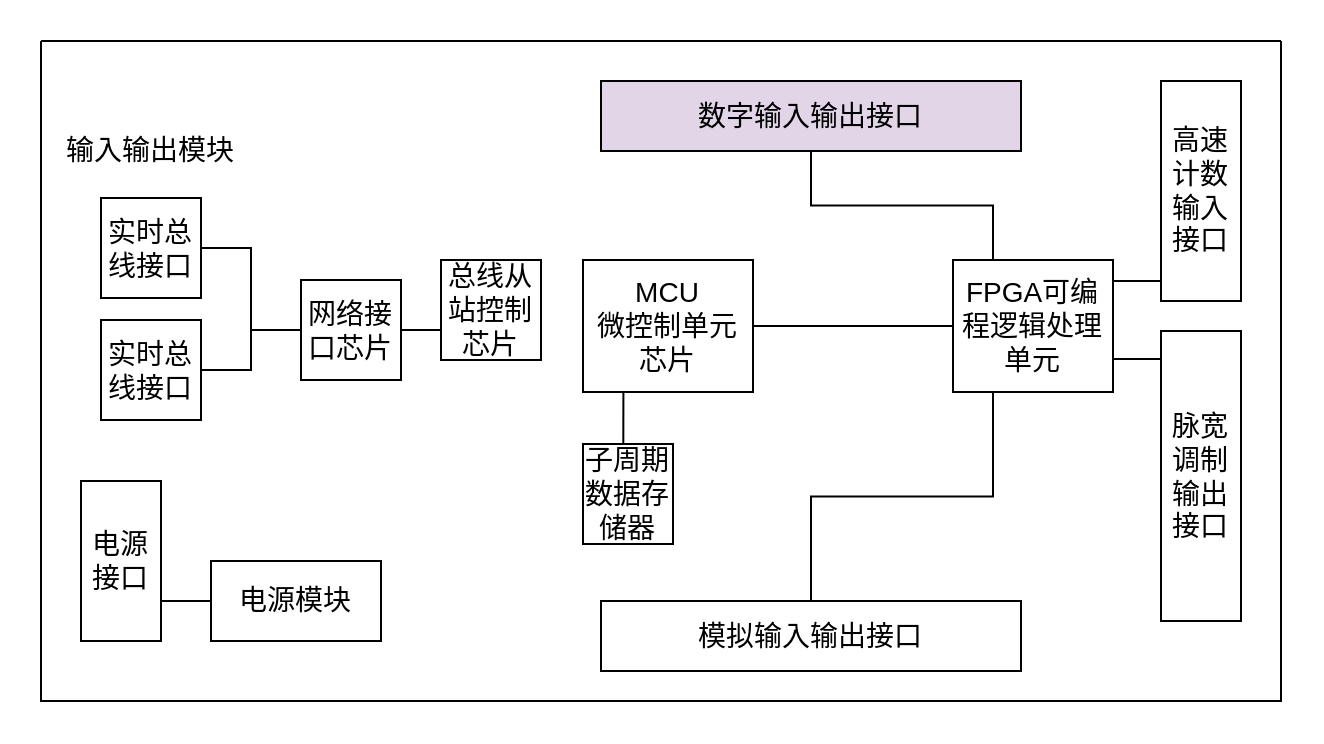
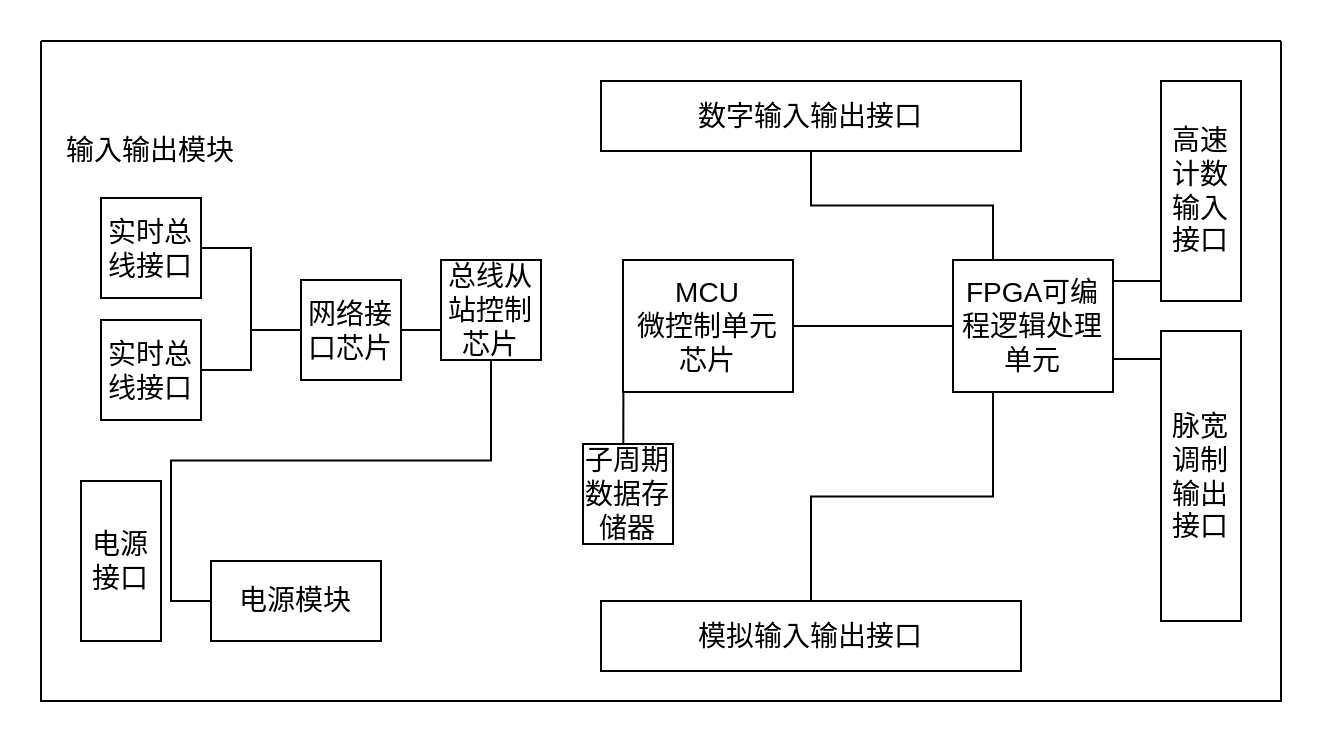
  <mxCell id="0" />
  <mxCell id="1" parent="0" />
  <mxCell id="2" value="" style="swimlane;startSize=0;" vertex="1" parent="1"><mxGeometry x="20" y="20" width="620" height="330" as="geometry"><mxRectangle x="650" y="230" width="50" height="40" as="alternateBounds" /></mxGeometry></mxCell>
  <mxCell id="3" value="输入输出模块" style="text;html=1;strokeColor=none;fillColor=none;align=center;verticalAlign=middle;whiteSpace=wrap;rounded=0;fontSize=14;" vertex="1" parent="2"><mxGeometry x="5" y="45" width="100" height="20" as="geometry" /></mxCell>
  <mxCell id="4" style="edgeStyle=orthogonalEdgeStyle;rounded=0;orthogonalLoop=1;jettySize=auto;html=1;exitX=1;exitY=0.5;exitDx=0;exitDy=0;entryX=0;entryY=0.5;entryDx=0;entryDy=0;startArrow=none;startFill=0;endArrow=none;endFill=0;" edge="1" parent="2" source="5" target="19"><mxGeometry relative="1" as="geometry" /></mxCell>
  <mxCell id="5" value="实时总线接口" style="rounded=0;whiteSpace=wrap;html=1;fontSize=14;" vertex="1" parent="2"><mxGeometry x="30" y="78.5" width="50" height="50" as="geometry" /></mxCell>
  <mxCell id="6" style="edgeStyle=orthogonalEdgeStyle;rounded=0;orthogonalLoop=1;jettySize=auto;html=1;exitX=1;exitY=0.5;exitDx=0;exitDy=0;entryX=0;entryY=0.5;entryDx=0;entryDy=0;startArrow=none;startFill=0;endArrow=none;endFill=0;" edge="1" parent="2" source="7" target="19"><mxGeometry relative="1" as="geometry" /></mxCell>
  <mxCell id="7" value="实时总线接口" style="rounded=0;whiteSpace=wrap;html=1;fontSize=14;" vertex="1" parent="2"><mxGeometry x="30" y="139.5" width="50" height="50" as="geometry" /></mxCell>
  <mxCell id="8" value="总线从站控制芯片" style="rounded=0;whiteSpace=wrap;html=1;fontSize=14;" vertex="1" parent="2"><mxGeometry x="200" y="109.5" width="50" height="50" as="geometry" /></mxCell>
  <mxCell id="9" style="edgeStyle=orthogonalEdgeStyle;rounded=0;orthogonalLoop=1;jettySize=auto;html=1;exitX=0.25;exitY=1;exitDx=0;exitDy=0;entryX=0.448;entryY=0.011;entryDx=0;entryDy=0;entryPerimeter=0;fontSize=14;startArrow=none;startFill=0;fillColor=#E6E6E6;endArrow=none;endFill=0;" edge="1" parent="2" source="11" target="12"><mxGeometry relative="1" as="geometry" /></mxCell>
  <mxCell id="10" style="edgeStyle=orthogonalEdgeStyle;rounded=0;orthogonalLoop=1;jettySize=auto;html=1;exitX=1;exitY=0.5;exitDx=0;exitDy=0;entryX=0;entryY=0.5;entryDx=0;entryDy=0;endArrow=none;endFill=0;" edge="1" parent="2" source="11" target="17"><mxGeometry relative="1" as="geometry" /></mxCell>
- <mxCell id="11" value="MCU&lt;br&gt;微控制单元芯片" style="rounded=0;whiteSpace=wrap;html=1;fontSize=14;" vertex="1" parent="2"><mxGeometry x="271" y="109.5" width="85" height="66" as="geometry" /></mxCell>
+ <mxCell id="11" value="MCU&lt;br&gt;微控制单元芯片" style="rounded=0;whiteSpace=wrap;html=1;fontSize=14;" vertex="1" parent="2"><mxGeometry x="291" y="109.5" width="85" height="66" as="geometry" /></mxCell>
  <mxCell id="12" value="子周期数据存储器" style="rounded=0;whiteSpace=wrap;html=1;fontSize=14;" vertex="1" parent="2"><mxGeometry x="271" y="201.5" width="45" height="50" as="geometry" /></mxCell>
  <mxCell id="13" style="edgeStyle=orthogonalEdgeStyle;rounded=0;orthogonalLoop=1;jettySize=auto;html=1;exitX=1;exitY=0.25;exitDx=0;exitDy=0;entryX=0;entryY=0.75;entryDx=0;entryDy=0;startArrow=none;startFill=0;endArrow=none;endFill=0;" edge="1" parent="2" source="17" target="23"><mxGeometry relative="1" as="geometry"><Array as="points"><mxPoint x="536" y="120" /><mxPoint x="560" y="120" /></Array></mxGeometry></mxCell>
  <mxCell id="14" style="edgeStyle=orthogonalEdgeStyle;rounded=0;orthogonalLoop=1;jettySize=auto;html=1;exitX=1;exitY=0.75;exitDx=0;exitDy=0;entryX=0;entryY=0.25;entryDx=0;entryDy=0;startArrow=none;startFill=0;endArrow=none;endFill=0;" edge="1" parent="2" source="17" target="22"><mxGeometry relative="1" as="geometry" /></mxCell>
  <mxCell id="15" style="edgeStyle=orthogonalEdgeStyle;rounded=0;orthogonalLoop=1;jettySize=auto;html=1;exitX=0.25;exitY=0;exitDx=0;exitDy=0;startArrow=none;startFill=0;endArrow=none;endFill=0;entryX=0.5;entryY=1;entryDx=0;entryDy=0;" edge="1" parent="2" source="17" target="20"><mxGeometry relative="1" as="geometry"><mxPoint x="475" y="57" as="targetPoint" /></mxGeometry></mxCell>
  <mxCell id="16" style="edgeStyle=orthogonalEdgeStyle;rounded=0;orthogonalLoop=1;jettySize=auto;html=1;exitX=0.25;exitY=1;exitDx=0;exitDy=0;entryX=0.5;entryY=0;entryDx=0;entryDy=0;startArrow=none;startFill=0;endArrow=none;endFill=0;" edge="1" parent="2" source="17" target="21"><mxGeometry relative="1" as="geometry" /></mxCell>
  <mxCell id="17" value="FPGA可编程逻辑处理单元" style="rounded=0;whiteSpace=wrap;html=1;fontSize=14;" vertex="1" parent="2"><mxGeometry x="456" y="109.5" width="80" height="66" as="geometry" /></mxCell>
  <mxCell id="18" style="edgeStyle=orthogonalEdgeStyle;rounded=0;orthogonalLoop=1;jettySize=auto;html=1;exitX=1;exitY=0.5;exitDx=0;exitDy=0;entryX=0;entryY=0.5;entryDx=0;entryDy=0;startArrow=none;startFill=0;endArrow=none;endFill=0;" edge="1" parent="2" source="19" target="8"><mxGeometry relative="1" as="geometry" /></mxCell>
  <mxCell id="19" value="网络接口芯片" style="rounded=0;whiteSpace=wrap;html=1;fontSize=14;" vertex="1" parent="2"><mxGeometry x="130" y="119.5" width="50" height="50" as="geometry" /></mxCell>
- <mxCell id="20" value="数字输入输出接口" style="rounded=0;whiteSpace=wrap;html=1;fontSize=14;fillColor=#e1d5e7;" vertex="1" parent="2"><mxGeometry x="280" y="20" width="210" height="35" as="geometry" /></mxCell>
+ <mxCell id="20" value="数字输入输出接口" style="rounded=0;whiteSpace=wrap;html=1;fontSize=14;" vertex="1" parent="2"><mxGeometry x="280" y="20" width="210" height="35" as="geometry" /></mxCell>
  <mxCell id="21" value="模拟输入输出接口" style="rounded=0;whiteSpace=wrap;html=1;fontSize=14;" vertex="1" parent="2"><mxGeometry x="280" y="280" width="210" height="35" as="geometry" /></mxCell>
  <mxCell id="22" value="脉宽调制输出接口" style="rounded=0;whiteSpace=wrap;html=1;fontSize=14;" vertex="1" parent="2"><mxGeometry x="560" y="145" width="40" height="145" as="geometry" /></mxCell>
  <mxCell id="23" value="高速计数输入接口" style="rounded=0;whiteSpace=wrap;html=1;fontSize=14;" vertex="1" parent="2"><mxGeometry x="560" y="20" width="40" height="110" as="geometry" /></mxCell>
  <mxCell id="24" value="电源接口" style="rounded=0;whiteSpace=wrap;html=1;fontSize=14;" vertex="1" parent="2"><mxGeometry x="20" y="220" width="40" height="80" as="geometry" /></mxCell>
- <mxCell id="25" style="edgeStyle=orthogonalEdgeStyle;rounded=0;orthogonalLoop=1;jettySize=auto;html=1;exitX=0;exitY=0.5;exitDx=0;exitDy=0;entryX=1;entryY=0.75;entryDx=0;entryDy=0;startArrow=none;startFill=0;endArrow=none;endFill=0;" edge="1" parent="2" source="26" target="24"><mxGeometry relative="1" as="geometry" /></mxCell>
+ <mxCell id="25" style="edgeStyle=orthogonalEdgeStyle;rounded=0;orthogonalLoop=1;jettySize=auto;html=1;exitX=0;exitY=0.5;exitDx=0;exitDy=0;startArrow=none;startFill=0;endArrow=none;endFill=0;" edge="1" parent="2" source="26" target="8"><mxGeometry relative="1" as="geometry" /></mxCell>
  <mxCell id="26" value="电源模块" style="rounded=0;whiteSpace=wrap;html=1;fontSize=14;" vertex="1" parent="2"><mxGeometry x="85" y="260" width="85" height="40" as="geometry" /></mxCell>
